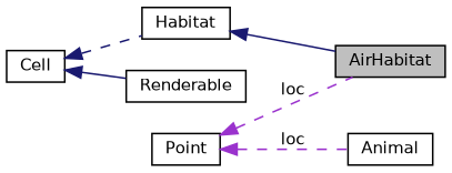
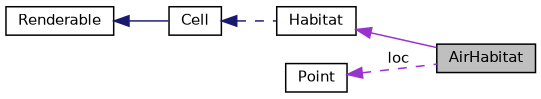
  digraph {
    rankdir=LR
    node [color=black fillcolor=white fontname=Helvetica fontsize=10 shape=record style=filled]
    edge [color=midnightblue dir=back fontname=Helvetica fontsize=10 labelfontname=Helvetica labelfontsize=10 style=dashed]
    n1 [fillcolor=grey75 fontcolor=black height=0.2 label=AirHabitat width=0.4]
    n2 [height=0.2 label=Habitat width=0.4]
    n3 [height=0.2 label=Cell width=0.4]
    n4 [height=0.2 label=Renderable width=0.4]
    n5 [height=0.2 label=Point width=0.4]
-   n6 [height=0.2 label=Animal width=0.4]
-   n2 -> n1 [style=solid]
+   n2 -> n1 [color=darkorchid3 style=solid]
    n3 -> n2
-   n3 -> n4 [style=solid]
+   n4 -> n3 [style=solid]
    n5 -> n1 [color=darkorchid3 label=" loc"]
-   n5 -> n6 [color=darkorchid3 label=" loc"]
  }
